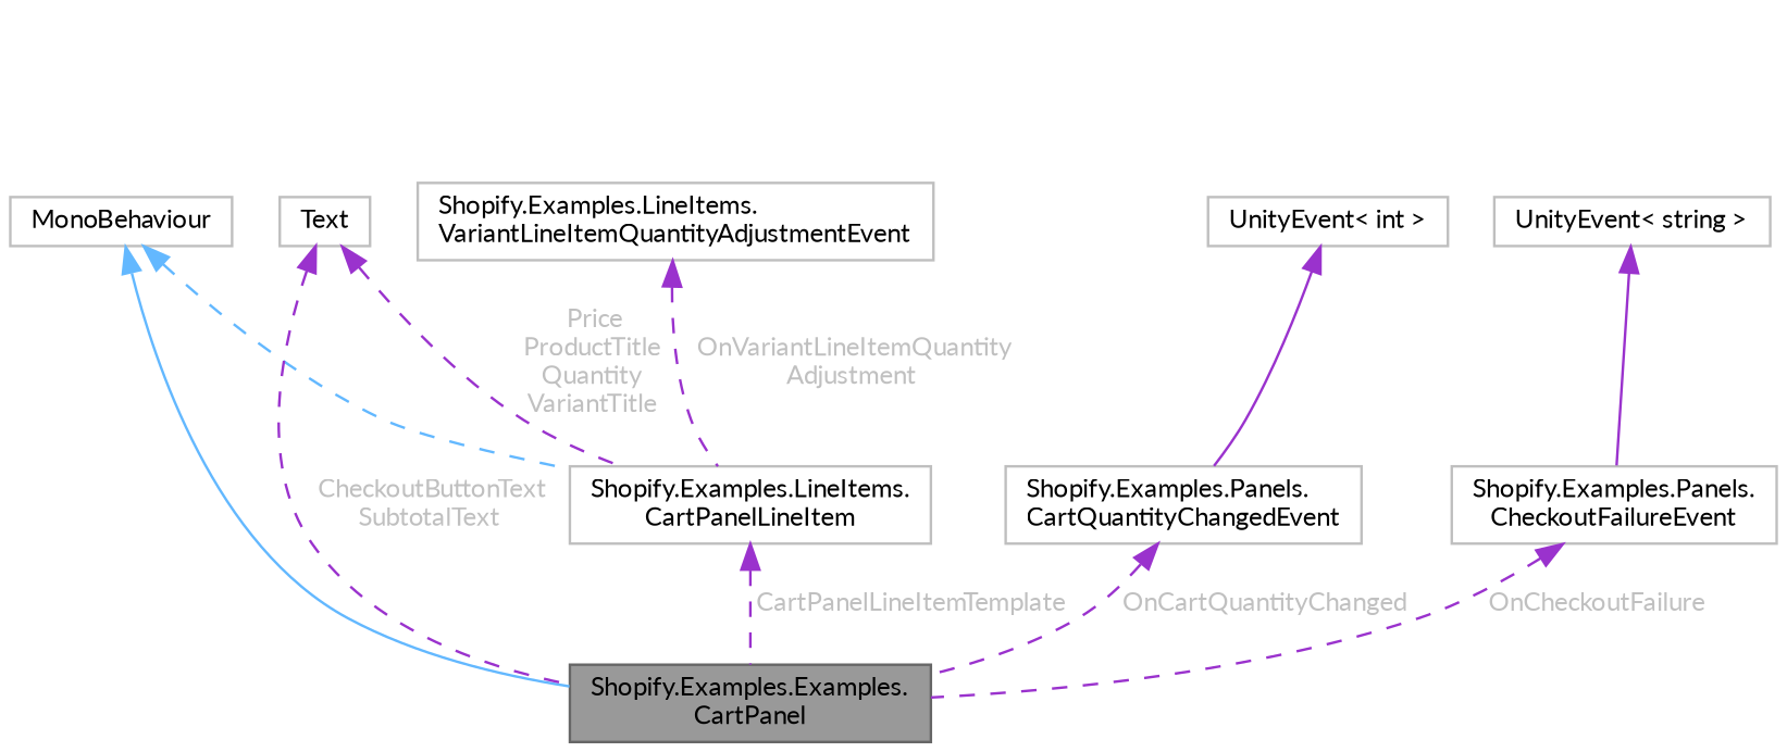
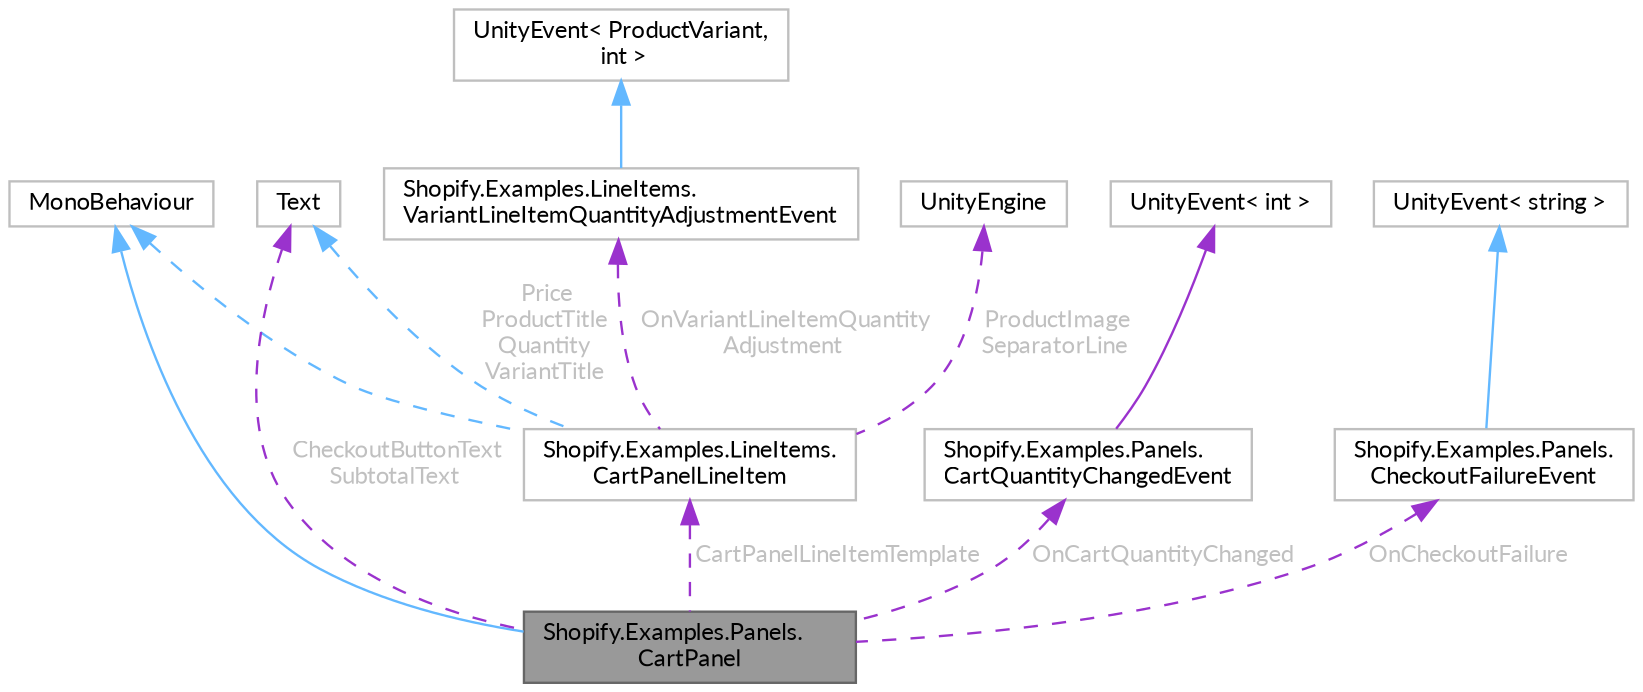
  digraph {
    fontname=Lato
    rankdir=TB
    node [color=grey75 fillcolor=white fontname=Lato fontsize=10 shape=box style=filled]
    edge [color=darkorchid3 dir=back fontname=Lato fontsize=10 labelfontname=Helvetica labelfontsize=10 style=dashed fontcolor=grey]
-   n1 [color=gray40 fillcolor=grey60 fontcolor=black height=0.2 label="Shopify.Examples.Examples.\lCartPanel" width=0.4]
+   n1 [color=gray40 fillcolor=grey60 fontcolor=black height=0.2 label="Shopify.Examples.Panels.\lCartPanel" width=0.4]
    n2 [height=0.2 label=MonoBehaviour width=0.4]
    n3 [height=0.2 label="Shopify.Examples.LineItems.\lCartPanelLineItem" width=0.4]
    n4 [height=0.2 label="Shopify.Examples.Panels.\lCartQuantityChangedEvent" width=0.4]
    n5 [height=0.2 label="UnityEvent\< int \>" width=0.4]
    n6 [height=0.2 label="Shopify.Examples.Panels.\lCheckoutFailureEvent" width=0.4]
    n7 [height=0.2 label="UnityEvent\< string \>" width=0.4]
    n8 [height=0.2 label=Text width=0.4]
    n9 [height=0.2 label="Shopify.Examples.LineItems.\lVariantLineItemQuantityAdjustmentEvent" width=0.4]
+   n10 [height=0.2 label="UnityEvent\< ProductVariant,\l int \>" width=0.4]
+   n11 [height=0.2 label=UnityEngine width=0.4]
    n2 -> n1 [color=steelblue1 style=solid fontcolor=""]
    n2 -> n3 [color=steelblue1 fontcolor=""]
    n3 -> n1 [label=" CartPanelLineItemTemplate"]
    n4 -> n1 [label=" OnCartQuantityChanged"]
    n5 -> n4 [style=solid fontcolor=""]
    n6 -> n1 [label=" OnCheckoutFailure"]
-   n7 -> n6 [style=solid fontcolor=""]
+   n7 -> n6 [color=steelblue1 style=solid fontcolor=""]
    n8 -> n1 [label=" CheckoutButtonText\nSubtotalText"]
-   n8 -> n3 [label=" Price\nProductTitle\nQuantity\nVariantTitle"]
+   n8 -> n3 [color=steelblue1 label=" Price\nProductTitle\nQuantity\nVariantTitle"]
    n9 -> n3 [label=" OnVariantLineItemQuantity\lAdjustment"]
+   n10 -> n9 [color=steelblue1 style=solid fontcolor=""]
+   n11 -> n3 [label=" ProductImage\nSeparatorLine"]
  }
